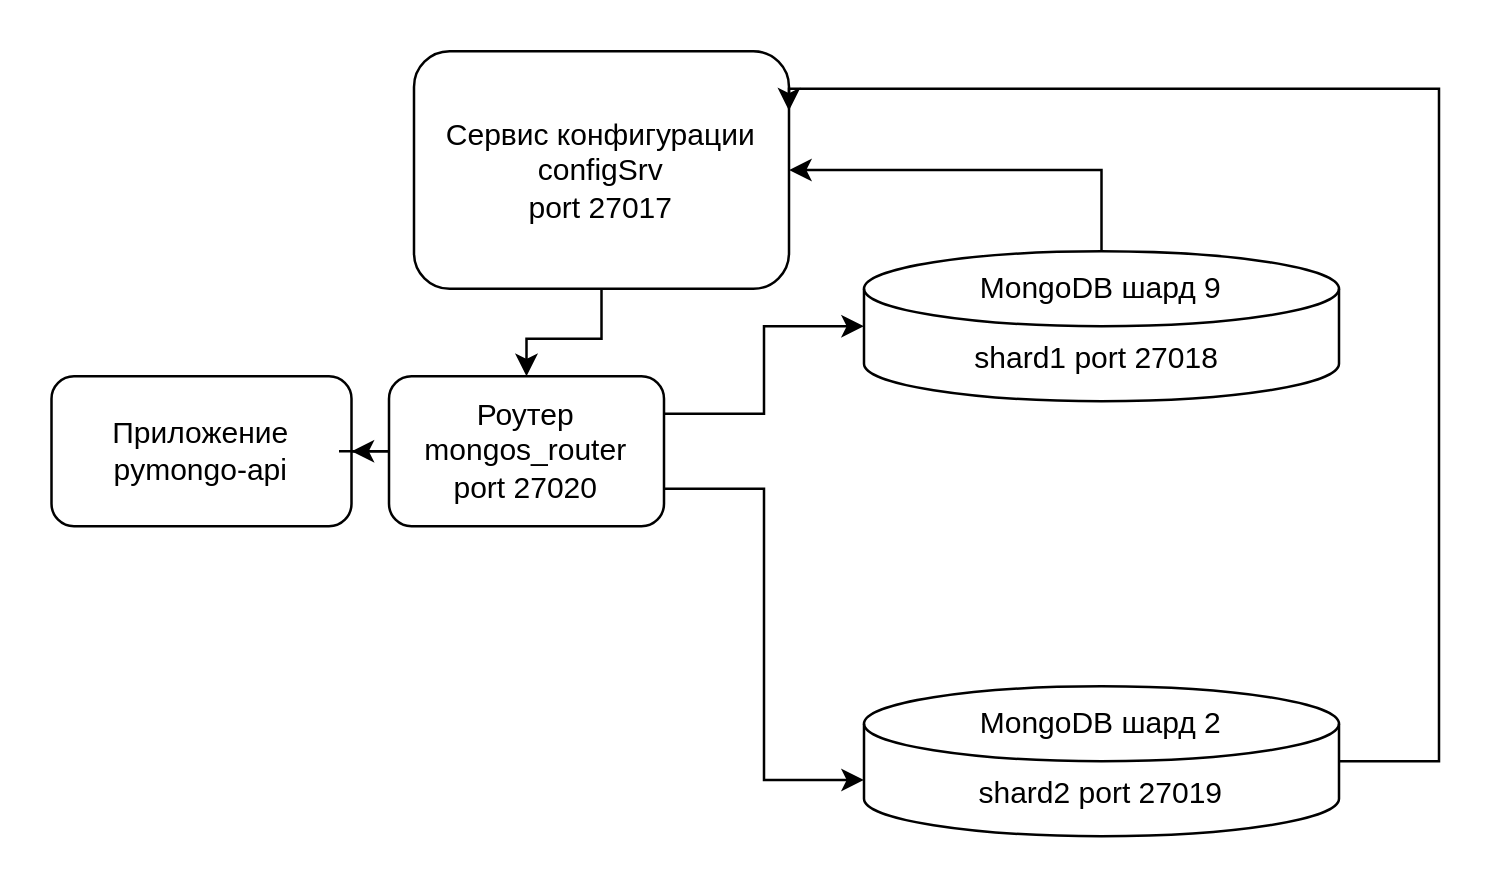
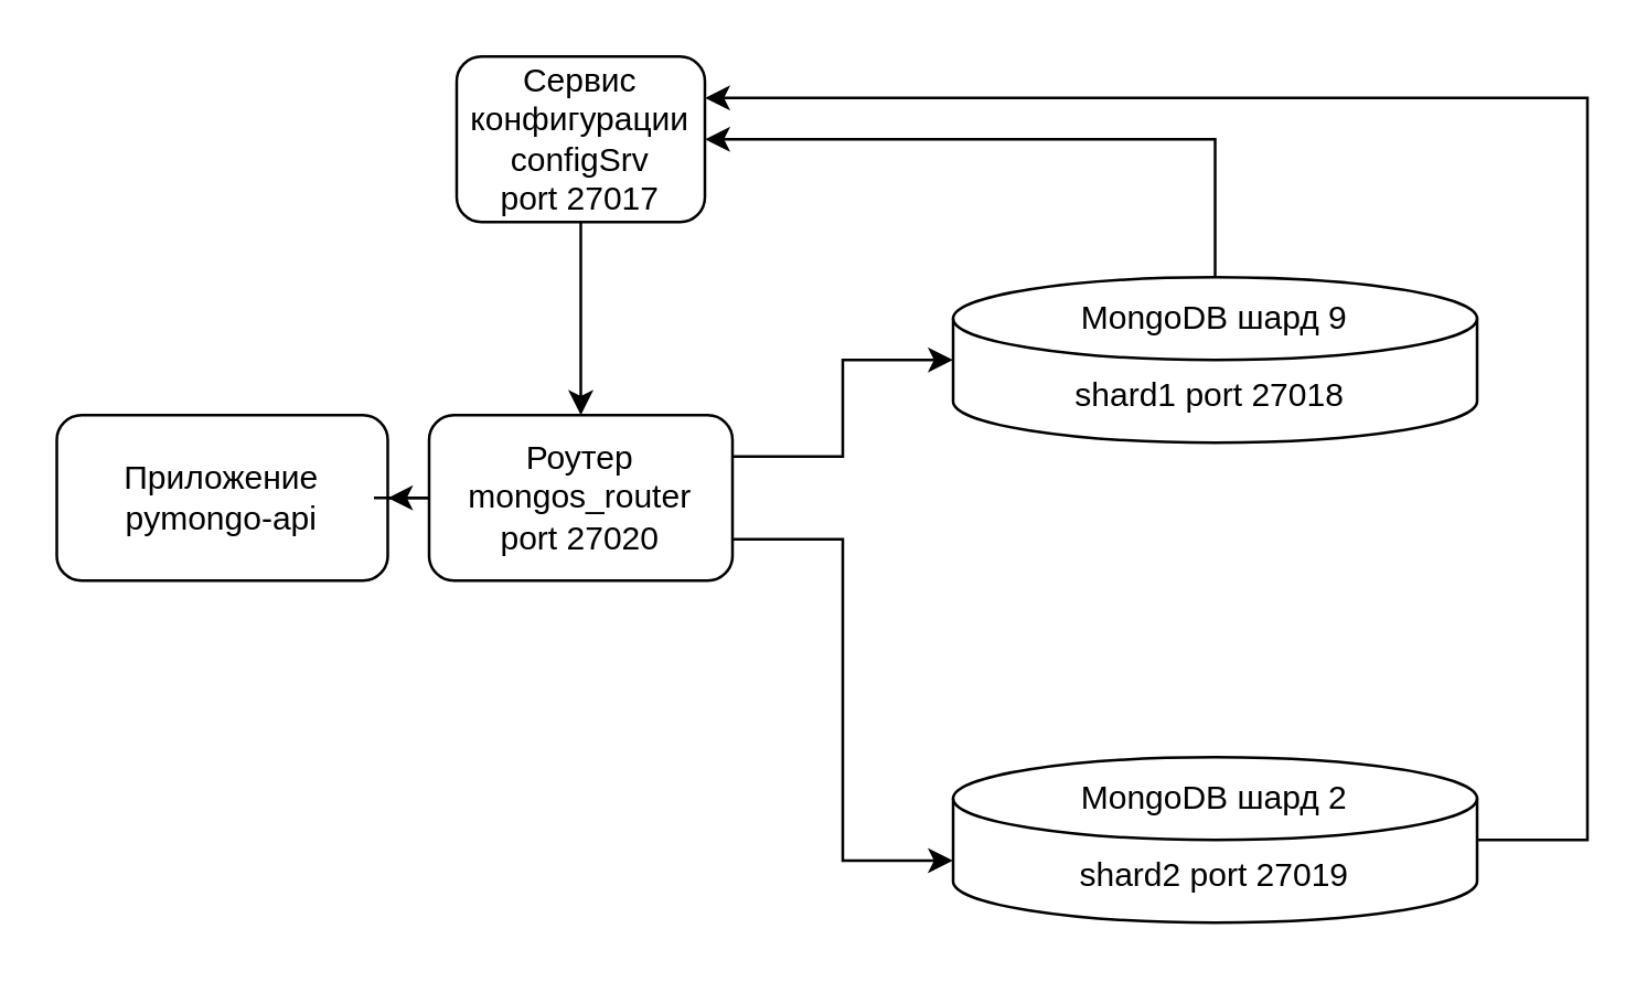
  <mxCell id="0" />
  <mxCell id="1" parent="0" />
  <mxCell id="2" value="shard1 port&amp;nbsp;27018&amp;nbsp;" style="shape=cylinder3;whiteSpace=wrap;html=1;boundedLbl=1;backgroundOutline=1;size=15;" parent="1" vertex="1"><mxGeometry x="345" y="100" width="190" height="60" as="geometry" /></mxCell>
  <mxCell id="3" value="&lt;div&gt;Приложение&lt;/div&gt;pymongo-api" style="rounded=1;whiteSpace=wrap;html=1;" parent="1" vertex="1"><mxGeometry x="20" y="150" width="120" height="60" as="geometry" /></mxCell>
  <mxCell id="4" style="edgeStyle=orthogonalEdgeStyle;rounded=0;orthogonalLoop=1;jettySize=auto;html=1;exitX=1;exitY=0.5;exitDx=0;exitDy=0;" parent="1" source="3" edge="1"><mxGeometry relative="1" as="geometry"><mxPoint x="195" y="180" as="targetPoint" /></mxGeometry></mxCell>
  <mxCell id="5" value="" style="edgeStyle=orthogonalEdgeStyle;rounded=0;orthogonalLoop=1;jettySize=auto;html=1;" edge="1" parent="1" source="6" target="3"><mxGeometry relative="1" as="geometry" /></mxCell>
  <mxCell id="6" value="Роутер&lt;div&gt;mongos_router&lt;br&gt;&lt;div&gt;port&amp;nbsp;27020&lt;/div&gt;&lt;/div&gt;" style="rounded=1;whiteSpace=wrap;html=1;" parent="1" vertex="1"><mxGeometry x="155" y="150" width="110" height="60" as="geometry" /></mxCell>
- <mxCell id="7" value="Сервис конфигурации&lt;div&gt;configSrv&lt;br&gt;&lt;div&gt;port&amp;nbsp;27017&lt;/div&gt;&lt;/div&gt;" style="rounded=1;whiteSpace=wrap;html=1;" parent="1" vertex="1"><mxGeometry x="165" y="20" width="150" height="95" as="geometry" /></mxCell>
+ <mxCell id="7" value="Сервис конфигурации&lt;div&gt;configSrv&lt;br&gt;&lt;div&gt;port&amp;nbsp;27017&lt;/div&gt;&lt;/div&gt;" style="rounded=1;whiteSpace=wrap;html=1;" parent="1" vertex="1"><mxGeometry x="165" y="20" width="90" height="60" as="geometry" /></mxCell>
  <mxCell id="8" style="edgeStyle=orthogonalEdgeStyle;rounded=0;orthogonalLoop=1;jettySize=auto;html=1;exitX=0.5;exitY=0;exitDx=0;exitDy=0;entryX=1;entryY=0.5;entryDx=0;entryDy=0;exitPerimeter=0;" parent="1" source="2" target="7" edge="1"><mxGeometry relative="1" as="geometry"><mxPoint x="235" y="100" as="sourcePoint" /><mxPoint x="335" y="100" as="targetPoint" /></mxGeometry></mxCell>
  <mxCell id="9" style="edgeStyle=orthogonalEdgeStyle;rounded=0;orthogonalLoop=1;jettySize=auto;html=1;exitX=0.5;exitY=1;exitDx=0;exitDy=0;entryX=0.5;entryY=0;entryDx=0;entryDy=0;" parent="1" source="7" target="6" edge="1"><mxGeometry relative="1" as="geometry"><mxPoint x="365" y="150" as="sourcePoint" /><mxPoint x="285" y="60" as="targetPoint" /></mxGeometry></mxCell>
  <mxCell id="10" style="edgeStyle=orthogonalEdgeStyle;rounded=0;orthogonalLoop=1;jettySize=auto;html=1;exitX=1;exitY=0.25;exitDx=0;exitDy=0;entryX=0;entryY=0.5;entryDx=0;entryDy=0;entryPerimeter=0;" parent="1" source="6" target="2" edge="1"><mxGeometry relative="1" as="geometry"><mxPoint x="240" y="90" as="sourcePoint" /><mxPoint x="345" y="167.5" as="targetPoint" /></mxGeometry></mxCell>
  <mxCell id="11" style="edgeStyle=orthogonalEdgeStyle;rounded=0;orthogonalLoop=1;jettySize=auto;html=1;exitX=1;exitY=0.75;exitDx=0;exitDy=0;entryX=0;entryY=0;entryDx=0;entryDy=37.5;entryPerimeter=0;" parent="1" source="6" target="14" edge="1"><mxGeometry relative="1" as="geometry"><mxPoint x="275" y="175" as="sourcePoint" /><mxPoint x="345" y="341.5" as="targetPoint" /></mxGeometry></mxCell>
  <mxCell id="12" style="edgeStyle=orthogonalEdgeStyle;rounded=0;orthogonalLoop=1;jettySize=auto;html=1;exitX=1;exitY=0.5;exitDx=0;exitDy=0;entryX=1;entryY=0.25;entryDx=0;entryDy=0;exitPerimeter=0;" parent="1" source="14" target="7" edge="1"><mxGeometry relative="1" as="geometry"><mxPoint x="535" y="340" as="sourcePoint" /><mxPoint x="285" y="60" as="targetPoint" /><Array as="points"><mxPoint x="575" y="304" /><mxPoint x="575" y="35" /></Array></mxGeometry></mxCell>
  <mxCell id="13" value="MongoDB ш&lt;span style=&quot;background-color: initial;&quot;&gt;ард 9&lt;/span&gt;" style="text;html=1;align=center;verticalAlign=middle;whiteSpace=wrap;rounded=0;" parent="1" vertex="1"><mxGeometry x="345" y="100" width="190" height="30" as="geometry" /></mxCell>
  <mxCell id="14" value="shard2 port&amp;nbsp;27019" style="shape=cylinder3;whiteSpace=wrap;html=1;boundedLbl=1;backgroundOutline=1;size=15;" parent="1" vertex="1"><mxGeometry x="345" y="274" width="190" height="60" as="geometry" /></mxCell>
  <mxCell id="15" value="MongoDB ш&lt;span style=&quot;background-color: initial;&quot;&gt;ард 2&lt;/span&gt;" style="text;html=1;align=center;verticalAlign=middle;whiteSpace=wrap;rounded=0;" parent="1" vertex="1"><mxGeometry x="345" y="274" width="190" height="30" as="geometry" /></mxCell>
